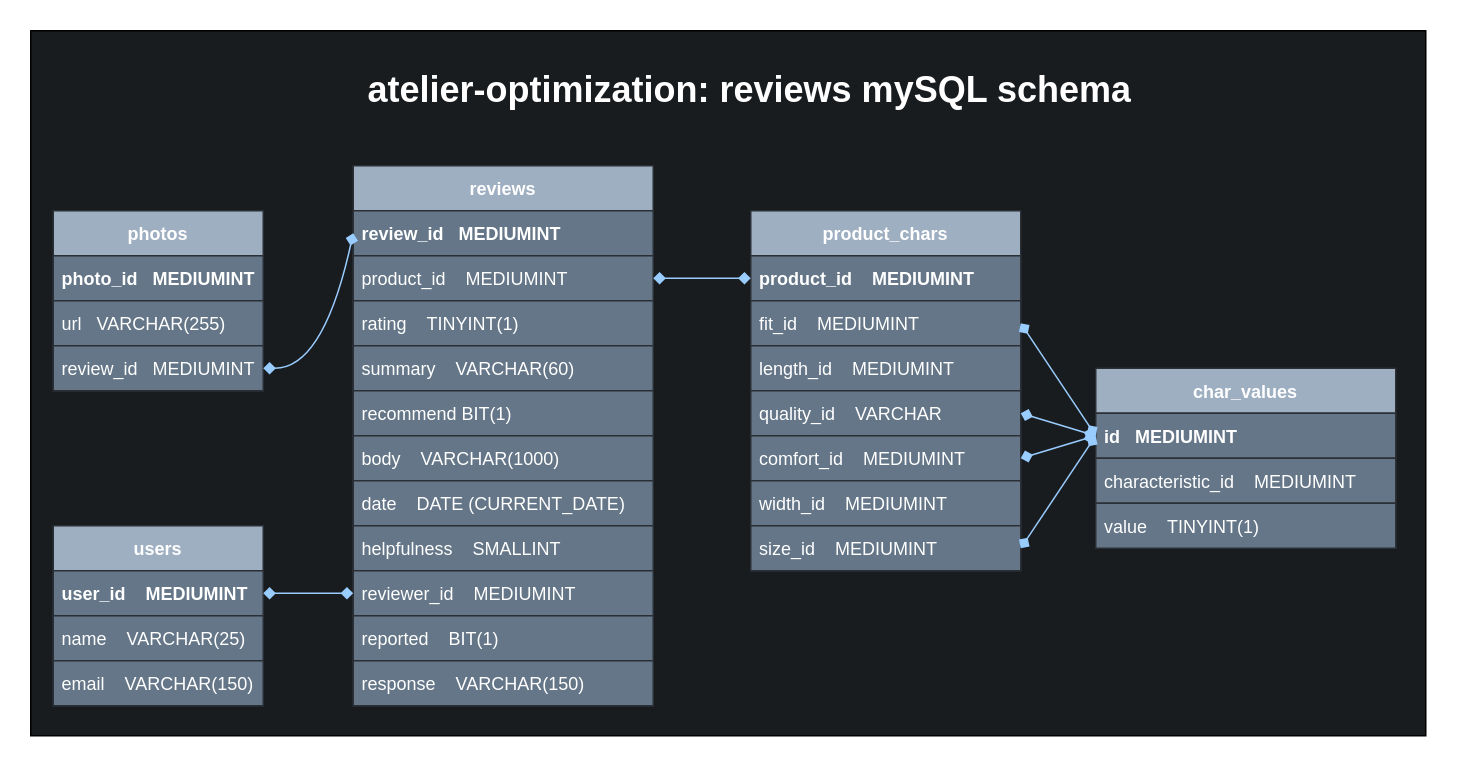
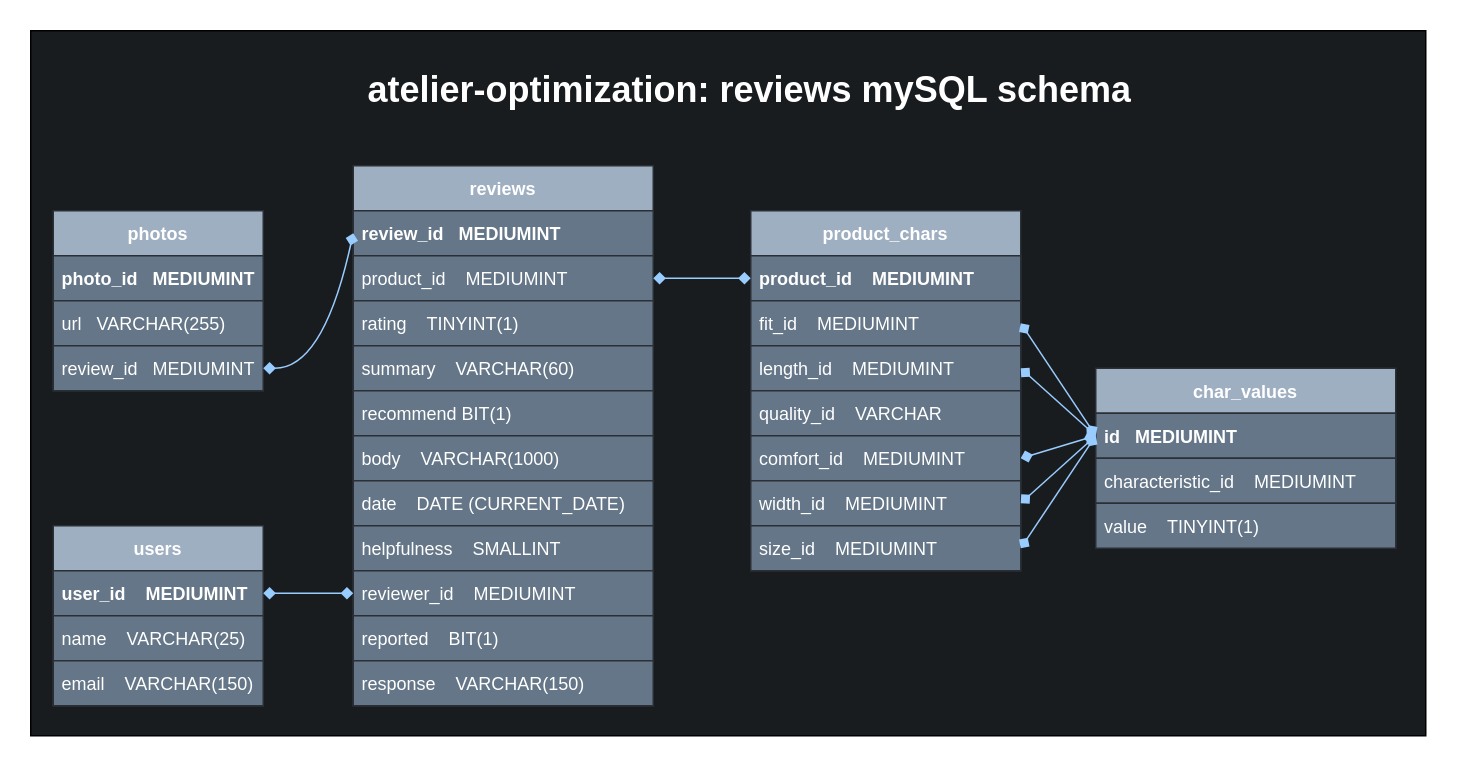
  <mxCell id="0" />
  <mxCell id="1" parent="0" />
  <mxCell id="2" value="" style="rounded=0;whiteSpace=wrap;html=1;strokeColor=#000000;fillColor=#191C1F;" parent="1" vertex="1"><mxGeometry x="20" y="20" width="930" height="470" as="geometry" /></mxCell>
  <mxCell id="3" value="photos" style="swimlane;fontStyle=1;childLayout=stackLayout;horizontal=1;startSize=30;horizontalStack=0;resizeParent=1;resizeParentMax=0;resizeLast=0;collapsible=1;marginBottom=0;fillColor=#9FAFC2;strokeColor=#2A2F36;fontColor=#ffffff;" parent="1" vertex="1"><mxGeometry x="35" y="140" width="140" height="120" as="geometry"><mxRectangle x="95" y="200" width="70" height="30" as="alternateBounds" /></mxGeometry></mxCell>
  <mxCell id="4" value="photo_id   MEDIUMINT" style="text;align=left;verticalAlign=middle;spacingLeft=4;spacingRight=4;overflow=hidden;points=[[0,0.5],[1,0.5]];portConstraint=eastwest;rotatable=0;fontStyle=1;fillColor=#647687;strokeColor=#2A2F36;fontColor=#ffffff;" parent="3" vertex="1"><mxGeometry y="30" width="140" height="30" as="geometry" /></mxCell>
  <mxCell id="5" value="url   VARCHAR(255)" style="text;align=left;verticalAlign=middle;spacingLeft=4;spacingRight=4;overflow=hidden;points=[[0,0.5],[1,0.5]];portConstraint=eastwest;rotatable=0;fillColor=#647687;strokeColor=#2A2F36;fontColor=#ffffff;" parent="3" vertex="1"><mxGeometry y="60" width="140" height="30" as="geometry" /></mxCell>
  <mxCell id="6" value="review_id   MEDIUMINT" style="text;align=left;verticalAlign=middle;spacingLeft=4;spacingRight=4;overflow=hidden;points=[[0,0.5],[1,0.5]];portConstraint=eastwest;rotatable=0;fillColor=#647687;strokeColor=#2A2F36;fontColor=#ffffff;" parent="3" vertex="1"><mxGeometry y="90" width="140" height="30" as="geometry" /></mxCell>
  <mxCell id="7" value="reviews" style="swimlane;fontStyle=1;childLayout=stackLayout;horizontal=1;startSize=30;horizontalStack=0;resizeParent=1;resizeParentMax=0;resizeLast=0;collapsible=1;marginBottom=0;fillColor=#9FAFC2;strokeColor=#2A2F36;fontColor=#ffffff;" parent="1" vertex="1"><mxGeometry x="235" y="110" width="200" height="360" as="geometry" /></mxCell>
  <mxCell id="8" value="review_id   MEDIUMINT" style="text;align=left;verticalAlign=middle;spacingLeft=4;spacingRight=4;overflow=hidden;points=[[0,0.5],[1,0.5]];portConstraint=eastwest;rotatable=0;fontStyle=1;fillColor=#647687;strokeColor=#2A2F36;fontColor=#ffffff;" parent="7" vertex="1"><mxGeometry y="30" width="200" height="30" as="geometry" /></mxCell>
  <mxCell id="9" value="product_id    MEDIUMINT" style="text;align=left;verticalAlign=middle;spacingLeft=4;spacingRight=4;overflow=hidden;points=[[0,0.5],[1,0.5]];portConstraint=eastwest;rotatable=0;fillColor=#647687;strokeColor=#2A2F36;fontColor=#ffffff;" parent="7" vertex="1"><mxGeometry y="60" width="200" height="30" as="geometry" /></mxCell>
  <mxCell id="10" value="rating    TINYINT(1)" style="text;align=left;verticalAlign=middle;spacingLeft=4;spacingRight=4;overflow=hidden;points=[[0,0.5],[1,0.5]];portConstraint=eastwest;rotatable=0;fillColor=#647687;strokeColor=#2A2F36;fontColor=#ffffff;" parent="7" vertex="1"><mxGeometry y="90" width="200" height="30" as="geometry" /></mxCell>
  <mxCell id="11" value="summary    VARCHAR(60)" style="text;align=left;verticalAlign=middle;spacingLeft=4;spacingRight=4;overflow=hidden;points=[[0,0.5],[1,0.5]];portConstraint=eastwest;rotatable=0;fillColor=#647687;strokeColor=#2A2F36;fontColor=#ffffff;" parent="7" vertex="1"><mxGeometry y="120" width="200" height="30" as="geometry" /></mxCell>
  <mxCell id="12" value="recommend BIT(1)" style="text;align=left;verticalAlign=middle;spacingLeft=4;spacingRight=4;overflow=hidden;points=[[0,0.5],[1,0.5]];portConstraint=eastwest;rotatable=0;fillColor=#647687;strokeColor=#2A2F36;fontColor=#ffffff;" parent="7" vertex="1"><mxGeometry y="150" width="200" height="30" as="geometry" /></mxCell>
  <mxCell id="13" value="body    VARCHAR(1000)" style="text;align=left;verticalAlign=middle;spacingLeft=4;spacingRight=4;overflow=hidden;points=[[0,0.5],[1,0.5]];portConstraint=eastwest;rotatable=0;fillColor=#647687;strokeColor=#2A2F36;fontColor=#ffffff;" parent="7" vertex="1"><mxGeometry y="180" width="200" height="30" as="geometry" /></mxCell>
  <mxCell id="14" value="date    DATE (CURRENT_DATE)" style="text;align=left;verticalAlign=middle;spacingLeft=4;spacingRight=4;overflow=hidden;points=[[0,0.5],[1,0.5]];portConstraint=eastwest;rotatable=0;fillColor=#647687;strokeColor=#2A2F36;fontColor=#ffffff;" parent="7" vertex="1"><mxGeometry y="210" width="200" height="30" as="geometry" /></mxCell>
  <mxCell id="15" value="helpfulness    SMALLINT" style="text;align=left;verticalAlign=middle;spacingLeft=4;spacingRight=4;overflow=hidden;points=[[0,0.5],[1,0.5]];portConstraint=eastwest;rotatable=0;fillColor=#647687;strokeColor=#2A2F36;fontColor=#ffffff;" parent="7" vertex="1"><mxGeometry y="240" width="200" height="30" as="geometry" /></mxCell>
  <mxCell id="16" value="reviewer_id    MEDIUMINT" style="text;align=left;verticalAlign=middle;spacingLeft=4;spacingRight=4;overflow=hidden;points=[[0,0.5],[1,0.5]];portConstraint=eastwest;rotatable=0;fillColor=#647687;strokeColor=#2A2F36;fontColor=#ffffff;" parent="7" vertex="1"><mxGeometry y="270" width="200" height="30" as="geometry" /></mxCell>
  <mxCell id="17" value="reported    BIT(1)" style="text;align=left;verticalAlign=middle;spacingLeft=4;spacingRight=4;overflow=hidden;points=[[0,0.5],[1,0.5]];portConstraint=eastwest;rotatable=0;fillColor=#647687;strokeColor=#2A2F36;fontColor=#ffffff;" parent="7" vertex="1"><mxGeometry y="300" width="200" height="30" as="geometry" /></mxCell>
  <mxCell id="18" value="response    VARCHAR(150)" style="text;align=left;verticalAlign=middle;spacingLeft=4;spacingRight=4;overflow=hidden;points=[[0,0.5],[1,0.5]];portConstraint=eastwest;rotatable=0;fillColor=#647687;strokeColor=#2A2F36;fontColor=#ffffff;" parent="7" vertex="1"><mxGeometry y="330" width="200" height="30" as="geometry" /></mxCell>
  <mxCell id="19" value="users" style="swimlane;fontStyle=1;childLayout=stackLayout;horizontal=1;startSize=30;horizontalStack=0;resizeParent=1;resizeParentMax=0;resizeLast=0;collapsible=1;marginBottom=0;fillColor=#9FAFC2;strokeColor=#2A2F36;fontColor=#ffffff;" parent="1" vertex="1"><mxGeometry x="35" y="350" width="140" height="120" as="geometry" /></mxCell>
  <mxCell id="20" value="user_id    MEDIUMINT" style="text;align=left;verticalAlign=middle;spacingLeft=4;spacingRight=4;overflow=hidden;points=[[0,0.5],[1,0.5]];portConstraint=eastwest;rotatable=0;fontStyle=1;fillColor=#647687;strokeColor=#2A2F36;fontColor=#ffffff;" parent="19" vertex="1"><mxGeometry y="30" width="140" height="30" as="geometry" /></mxCell>
  <mxCell id="21" value="name    VARCHAR(25)" style="text;align=left;verticalAlign=middle;spacingLeft=4;spacingRight=4;overflow=hidden;points=[[0,0.5],[1,0.5]];portConstraint=eastwest;rotatable=0;fillColor=#647687;strokeColor=#2A2F36;fontColor=#ffffff;" parent="19" vertex="1"><mxGeometry y="60" width="140" height="30" as="geometry" /></mxCell>
  <mxCell id="22" value="email    VARCHAR(150)" style="text;align=left;verticalAlign=middle;spacingLeft=4;spacingRight=4;overflow=hidden;points=[[0,0.5],[1,0.5]];portConstraint=eastwest;rotatable=0;fillColor=#647687;strokeColor=#2A2F36;fontColor=#ffffff;" parent="19" vertex="1"><mxGeometry y="90" width="140" height="30" as="geometry" /></mxCell>
  <mxCell id="23" value="" style="edgeStyle=none;html=1;entryX=0;entryY=0.5;entryDx=0;entryDy=0;exitX=1;exitY=0.5;exitDx=0;exitDy=0;curved=1;endArrow=diamond;endFill=1;startArrow=diamond;startFill=1;fillColor=#dae8fc;strokeColor=#99CCFF;" parent="1" source="6" target="8" edge="1"><mxGeometry relative="1" as="geometry"><Array as="points"><mxPoint x="215" y="245" /></Array></mxGeometry></mxCell>
  <mxCell id="24" value="" style="edgeStyle=none;curved=1;html=1;startArrow=diamond;startFill=1;endArrow=diamond;endFill=1;exitX=1;exitY=0.5;exitDx=0;exitDy=0;entryX=0;entryY=0.5;entryDx=0;entryDy=0;fillColor=#dae8fc;strokeColor=#99CCFF;" parent="1" source="20" target="16" edge="1"><mxGeometry relative="1" as="geometry" /></mxCell>
  <mxCell id="25" value="char_values" style="swimlane;fontStyle=1;childLayout=stackLayout;horizontal=1;startSize=30;horizontalStack=0;resizeParent=1;resizeParentMax=0;resizeLast=0;collapsible=1;marginBottom=0;fillColor=#9FAFC2;strokeColor=#2A2F36;fontColor=#ffffff;" parent="1" vertex="1"><mxGeometry x="730" y="245" width="200" height="120" as="geometry" /></mxCell>
  <mxCell id="26" value="id   MEDIUMINT" style="text;align=left;verticalAlign=middle;spacingLeft=4;spacingRight=4;overflow=hidden;points=[[0,0.5],[1,0.5]];portConstraint=eastwest;rotatable=0;fontStyle=1;fillColor=#647687;strokeColor=#2A2F36;fontColor=#ffffff;" parent="25" vertex="1"><mxGeometry y="30" width="200" height="30" as="geometry" /></mxCell>
  <mxCell id="27" value="characteristic_id    MEDIUMINT" style="text;align=left;verticalAlign=middle;spacingLeft=4;spacingRight=4;overflow=hidden;points=[[0,0.5],[1,0.5]];portConstraint=eastwest;rotatable=0;fontStyle=0;fillColor=#647687;strokeColor=#2A2F36;fontColor=#ffffff;" vertex="1" parent="25"><mxGeometry y="60" width="200" height="30" as="geometry" /></mxCell>
  <mxCell id="28" value="value    TINYINT(1)" style="text;align=left;verticalAlign=middle;spacingLeft=4;spacingRight=4;overflow=hidden;points=[[0,0.5],[1,0.5]];portConstraint=eastwest;rotatable=0;fillColor=#647687;strokeColor=#2A2F36;fontColor=#ffffff;" parent="25" vertex="1"><mxGeometry y="90" width="200" height="30" as="geometry" /></mxCell>
  <mxCell id="29" value="product_chars" style="swimlane;fontStyle=1;childLayout=stackLayout;horizontal=1;startSize=30;horizontalStack=0;resizeParent=1;resizeParentMax=0;resizeLast=0;collapsible=1;marginBottom=0;fillColor=#9FAFC2;strokeColor=#2A2F36;fontColor=#ffffff;" parent="1" vertex="1"><mxGeometry x="500" y="140" width="180" height="240" as="geometry" /></mxCell>
  <mxCell id="30" value="product_id    MEDIUMINT" style="text;align=left;verticalAlign=middle;spacingLeft=4;spacingRight=4;overflow=hidden;points=[[0,0.5],[1,0.5]];portConstraint=eastwest;rotatable=0;fontStyle=1;fillColor=#647687;strokeColor=#2A2F36;fontColor=#ffffff;" parent="29" vertex="1"><mxGeometry y="30" width="180" height="30" as="geometry" /></mxCell>
  <mxCell id="31" value="fit_id    MEDIUMINT" style="text;align=left;verticalAlign=middle;spacingLeft=4;spacingRight=4;overflow=hidden;points=[[0,0.5],[1,0.5]];portConstraint=eastwest;rotatable=0;fillColor=#647687;strokeColor=#2A2F36;fontColor=#ffffff;" parent="29" vertex="1"><mxGeometry y="60" width="180" height="30" as="geometry" /></mxCell>
  <mxCell id="32" value="length_id    MEDIUMINT" style="text;align=left;verticalAlign=middle;spacingLeft=4;spacingRight=4;overflow=hidden;points=[[0,0.5],[1,0.5]];portConstraint=eastwest;rotatable=0;fillColor=#647687;strokeColor=#2A2F36;fontColor=#ffffff;" parent="29" vertex="1"><mxGeometry y="90" width="180" height="30" as="geometry" /></mxCell>
  <mxCell id="33" value="quality_id    VARCHAR" style="text;align=left;verticalAlign=middle;spacingLeft=4;spacingRight=4;overflow=hidden;points=[[0,0.5],[1,0.5]];portConstraint=eastwest;rotatable=0;fillColor=#647687;strokeColor=#2A2F36;fontColor=#ffffff;" parent="29" vertex="1"><mxGeometry y="120" width="180" height="30" as="geometry" /></mxCell>
  <mxCell id="34" value="comfort_id    MEDIUMINT" style="text;align=left;verticalAlign=middle;spacingLeft=4;spacingRight=4;overflow=hidden;points=[[0,0.5],[1,0.5]];portConstraint=eastwest;rotatable=0;fillColor=#647687;strokeColor=#2A2F36;fontColor=#ffffff;" parent="29" vertex="1"><mxGeometry y="150" width="180" height="30" as="geometry" /></mxCell>
  <mxCell id="35" value="width_id    MEDIUMINT" style="text;align=left;verticalAlign=middle;spacingLeft=4;spacingRight=4;overflow=hidden;points=[[0,0.5],[1,0.5]];portConstraint=eastwest;rotatable=0;fillColor=#647687;strokeColor=#2A2F36;fontColor=#ffffff;" parent="29" vertex="1"><mxGeometry y="180" width="180" height="30" as="geometry" /></mxCell>
  <mxCell id="36" value="size_id    MEDIUMINT" style="text;align=left;verticalAlign=middle;spacingLeft=4;spacingRight=4;overflow=hidden;points=[[0,0.5],[1,0.5]];portConstraint=eastwest;rotatable=0;fillColor=#647687;strokeColor=#2A2F36;fontColor=#ffffff;" parent="29" vertex="1"><mxGeometry y="210" width="180" height="30" as="geometry" /></mxCell>
  <mxCell id="37" value="&lt;h1&gt;atelier-optimization: reviews mySQL schema&lt;/h1&gt;&lt;p&gt;&lt;br&gt;&lt;/p&gt;" style="text;html=1;strokeColor=none;fillColor=none;spacing=5;spacingTop=-20;whiteSpace=wrap;overflow=hidden;rounded=0;fontColor=#FFFFFF;" parent="1" vertex="1"><mxGeometry x="240" y="40" width="555" height="50" as="geometry" /></mxCell>
  <mxCell id="38" value="" style="endArrow=diamond;startArrow=diamond;html=1;exitX=1;exitY=0.5;exitDx=0;exitDy=0;entryX=0;entryY=0.5;entryDx=0;entryDy=0;startFill=1;endFill=1;strokeColor=#99CCFF;" parent="1" source="9" target="30" edge="1"><mxGeometry width="50" height="50" relative="1" as="geometry"><mxPoint x="450" y="290" as="sourcePoint" /><mxPoint x="500" y="200" as="targetPoint" /></mxGeometry></mxCell>
  <mxCell id="39" value="" style="endArrow=diamond;startArrow=diamond;html=1;strokeColor=#99CCFF;entryX=1;entryY=0.5;entryDx=0;entryDy=0;exitX=0;exitY=0.5;exitDx=0;exitDy=0;startFill=1;endFill=1;" parent="1" source="26" target="31" edge="1"><mxGeometry width="50" height="50" relative="1" as="geometry"><mxPoint x="450" y="290" as="sourcePoint" /><mxPoint x="500" y="240" as="targetPoint" /></mxGeometry></mxCell>
- <mxCell id="41" value="" style="endArrow=diamond;startArrow=diamond;html=1;strokeColor=#99CCFF;entryX=1;entryY=0.5;entryDx=0;entryDy=0;exitX=0;exitY=0.5;exitDx=0;exitDy=0;startFill=1;endFill=1;" parent="1" source="26" target="33" edge="1"><mxGeometry width="50" height="50" relative="1" as="geometry"><mxPoint x="750" y="300" as="sourcePoint" /><mxPoint x="695" y="255" as="targetPoint" /></mxGeometry></mxCell>
+ <mxCell id="40" value="" style="endArrow=diamond;startArrow=diamond;html=1;strokeColor=#99CCFF;entryX=1;entryY=0.5;entryDx=0;entryDy=0;startFill=1;endFill=1;exitX=0;exitY=0.5;exitDx=0;exitDy=0;" parent="1" source="26" target="32" edge="1"><mxGeometry width="50" height="50" relative="1" as="geometry"><mxPoint x="740" y="290" as="sourcePoint" /><mxPoint x="500" y="240" as="targetPoint" /></mxGeometry></mxCell>
  <mxCell id="42" value="" style="endArrow=diamond;startArrow=diamond;html=1;strokeColor=#99CCFF;entryX=1;entryY=0.5;entryDx=0;entryDy=0;exitX=0;exitY=0.5;exitDx=0;exitDy=0;startFill=1;endFill=1;" parent="1" source="26" target="34" edge="1"><mxGeometry width="50" height="50" relative="1" as="geometry"><mxPoint x="750" y="305" as="sourcePoint" /><mxPoint x="695" y="285" as="targetPoint" /></mxGeometry></mxCell>
+ <mxCell id="43" value="" style="endArrow=diamond;startArrow=diamond;html=1;strokeColor=#99CCFF;exitX=0;exitY=0.5;exitDx=0;exitDy=0;startFill=1;endFill=1;entryX=1;entryY=0.5;entryDx=0;entryDy=0;" parent="1" source="26" target="35" edge="1"><mxGeometry width="50" height="50" relative="1" as="geometry"><mxPoint x="750" y="305" as="sourcePoint" /><mxPoint x="690" y="330" as="targetPoint" /></mxGeometry></mxCell>
  <mxCell id="44" value="" style="endArrow=diamond;startArrow=diamond;html=1;strokeColor=#99CCFF;exitX=0;exitY=0.5;exitDx=0;exitDy=0;startFill=1;endFill=1;entryX=1;entryY=0.5;entryDx=0;entryDy=0;" parent="1" source="26" target="36" edge="1"><mxGeometry width="50" height="50" relative="1" as="geometry"><mxPoint x="750" y="305" as="sourcePoint" /><mxPoint x="695" y="345" as="targetPoint" /></mxGeometry></mxCell>
